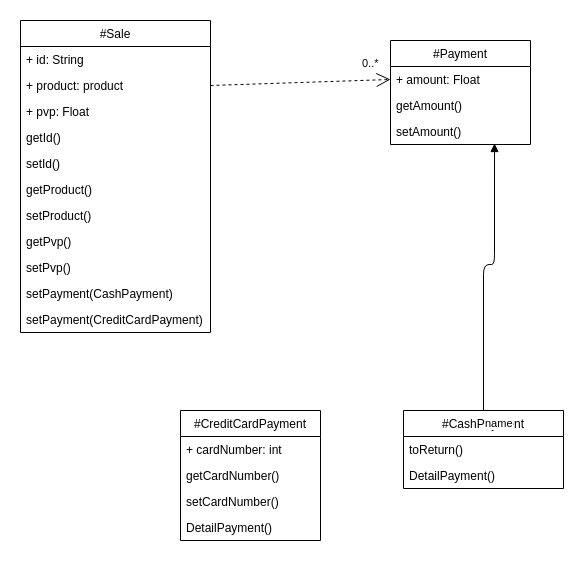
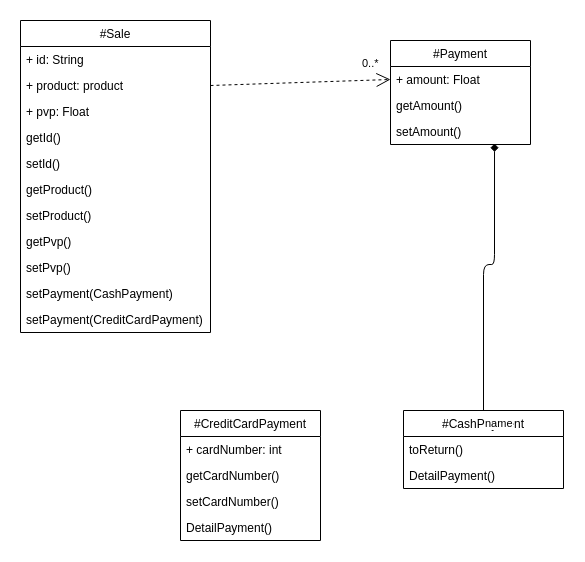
  <mxCell id="0" />
  <mxCell id="1" parent="0" />
  <mxCell id="2" value="#Payment" style="swimlane;fontStyle=0;childLayout=stackLayout;horizontal=1;startSize=26;fillColor=none;horizontalStack=0;resizeParent=1;resizeParentMax=0;resizeLast=0;collapsible=1;marginBottom=0;" parent="1" vertex="1"><mxGeometry x="390" y="40" width="140" height="104" as="geometry" /></mxCell>
  <mxCell id="3" value="+ amount: Float" style="text;strokeColor=none;fillColor=none;align=left;verticalAlign=top;spacingLeft=4;spacingRight=4;overflow=hidden;rotatable=0;points=[[0,0.5],[1,0.5]];portConstraint=eastwest;" parent="2" vertex="1"><mxGeometry y="26" width="140" height="26" as="geometry" /></mxCell>
  <mxCell id="4" value="getAmount()" style="text;strokeColor=none;fillColor=none;align=left;verticalAlign=top;spacingLeft=4;spacingRight=4;overflow=hidden;rotatable=0;points=[[0,0.5],[1,0.5]];portConstraint=eastwest;" vertex="1" parent="2"><mxGeometry y="52" width="140" height="26" as="geometry" /></mxCell>
  <mxCell id="5" value="setAmount()" style="text;strokeColor=none;fillColor=none;align=left;verticalAlign=top;spacingLeft=4;spacingRight=4;overflow=hidden;rotatable=0;points=[[0,0.5],[1,0.5]];portConstraint=eastwest;" vertex="1" parent="2"><mxGeometry y="78" width="140" height="26" as="geometry" /></mxCell>
  <mxCell id="6" value="#Sale" style="swimlane;fontStyle=0;childLayout=stackLayout;horizontal=1;startSize=26;fillColor=none;horizontalStack=0;resizeParent=1;resizeParentMax=0;resizeLast=0;collapsible=1;marginBottom=0;" parent="1" vertex="1"><mxGeometry x="20" y="20" width="190" height="312" as="geometry" /></mxCell>
  <mxCell id="7" value="+ id: String" style="text;strokeColor=none;fillColor=none;align=left;verticalAlign=top;spacingLeft=4;spacingRight=4;overflow=hidden;rotatable=0;points=[[0,0.5],[1,0.5]];portConstraint=eastwest;" vertex="1" parent="6"><mxGeometry y="26" width="190" height="26" as="geometry" /></mxCell>
  <mxCell id="8" value="+ product: product" style="text;strokeColor=none;fillColor=none;align=left;verticalAlign=top;spacingLeft=4;spacingRight=4;overflow=hidden;rotatable=0;points=[[0,0.5],[1,0.5]];portConstraint=eastwest;" parent="6" vertex="1"><mxGeometry y="52" width="190" height="26" as="geometry" /></mxCell>
  <mxCell id="9" value="+ pvp: Float" style="text;strokeColor=none;fillColor=none;align=left;verticalAlign=top;spacingLeft=4;spacingRight=4;overflow=hidden;rotatable=0;points=[[0,0.5],[1,0.5]];portConstraint=eastwest;" vertex="1" parent="6"><mxGeometry y="78" width="190" height="26" as="geometry" /></mxCell>
  <mxCell id="10" value="getId()" style="text;strokeColor=none;fillColor=none;align=left;verticalAlign=top;spacingLeft=4;spacingRight=4;overflow=hidden;rotatable=0;points=[[0,0.5],[1,0.5]];portConstraint=eastwest;" vertex="1" parent="6"><mxGeometry y="104" width="190" height="26" as="geometry" /></mxCell>
  <mxCell id="11" value="setId()" style="text;strokeColor=none;fillColor=none;align=left;verticalAlign=top;spacingLeft=4;spacingRight=4;overflow=hidden;rotatable=0;points=[[0,0.5],[1,0.5]];portConstraint=eastwest;" vertex="1" parent="6"><mxGeometry y="130" width="190" height="26" as="geometry" /></mxCell>
  <mxCell id="12" value="getProduct()" style="text;strokeColor=none;fillColor=none;align=left;verticalAlign=top;spacingLeft=4;spacingRight=4;overflow=hidden;rotatable=0;points=[[0,0.5],[1,0.5]];portConstraint=eastwest;" vertex="1" parent="6"><mxGeometry y="156" width="190" height="26" as="geometry" /></mxCell>
  <mxCell id="13" value="setProduct()" style="text;strokeColor=none;fillColor=none;align=left;verticalAlign=top;spacingLeft=4;spacingRight=4;overflow=hidden;rotatable=0;points=[[0,0.5],[1,0.5]];portConstraint=eastwest;" vertex="1" parent="6"><mxGeometry y="182" width="190" height="26" as="geometry" /></mxCell>
  <mxCell id="14" value="getPvp()" style="text;strokeColor=none;fillColor=none;align=left;verticalAlign=top;spacingLeft=4;spacingRight=4;overflow=hidden;rotatable=0;points=[[0,0.5],[1,0.5]];portConstraint=eastwest;" vertex="1" parent="6"><mxGeometry y="208" width="190" height="26" as="geometry" /></mxCell>
  <mxCell id="15" value="setPvp()" style="text;strokeColor=none;fillColor=none;align=left;verticalAlign=top;spacingLeft=4;spacingRight=4;overflow=hidden;rotatable=0;points=[[0,0.5],[1,0.5]];portConstraint=eastwest;" vertex="1" parent="6"><mxGeometry y="234" width="190" height="26" as="geometry" /></mxCell>
  <mxCell id="16" value="setPayment(CashPayment)" style="text;strokeColor=none;fillColor=none;align=left;verticalAlign=top;spacingLeft=4;spacingRight=4;overflow=hidden;rotatable=0;points=[[0,0.5],[1,0.5]];portConstraint=eastwest;" vertex="1" parent="6"><mxGeometry y="260" width="190" height="26" as="geometry" /></mxCell>
  <mxCell id="17" value="setPayment(CreditCardPayment)" style="text;strokeColor=none;fillColor=none;align=left;verticalAlign=top;spacingLeft=4;spacingRight=4;overflow=hidden;rotatable=0;points=[[0,0.5],[1,0.5]];portConstraint=eastwest;" vertex="1" parent="6"><mxGeometry y="286" width="190" height="26" as="geometry" /></mxCell>
  <mxCell id="18" value="#CreditCardPayment" style="swimlane;fontStyle=0;childLayout=stackLayout;horizontal=1;startSize=26;fillColor=none;horizontalStack=0;resizeParent=1;resizeParentMax=0;resizeLast=0;collapsible=1;marginBottom=0;" parent="1" vertex="1"><mxGeometry x="180" y="410" width="140" height="130" as="geometry" /></mxCell>
  <mxCell id="19" value="+ cardNumber: int" style="text;strokeColor=none;fillColor=none;align=left;verticalAlign=top;spacingLeft=4;spacingRight=4;overflow=hidden;rotatable=0;points=[[0,0.5],[1,0.5]];portConstraint=eastwest;" parent="18" vertex="1"><mxGeometry y="26" width="140" height="26" as="geometry" /></mxCell>
  <mxCell id="20" value="getCardNumber()" style="text;strokeColor=none;fillColor=none;align=left;verticalAlign=top;spacingLeft=4;spacingRight=4;overflow=hidden;rotatable=0;points=[[0,0.5],[1,0.5]];portConstraint=eastwest;" parent="18" vertex="1"><mxGeometry y="52" width="140" height="26" as="geometry" /></mxCell>
  <mxCell id="21" value="setCardNumber()" style="text;strokeColor=none;fillColor=none;align=left;verticalAlign=top;spacingLeft=4;spacingRight=4;overflow=hidden;rotatable=0;points=[[0,0.5],[1,0.5]];portConstraint=eastwest;" vertex="1" parent="18"><mxGeometry y="78" width="140" height="26" as="geometry" /></mxCell>
  <mxCell id="22" value="DetailPayment()" style="text;strokeColor=none;fillColor=none;align=left;verticalAlign=top;spacingLeft=4;spacingRight=4;overflow=hidden;rotatable=0;points=[[0,0.5],[1,0.5]];portConstraint=eastwest;" vertex="1" parent="18"><mxGeometry y="104" width="140" height="26" as="geometry" /></mxCell>
  <mxCell id="23" value="#CashPayment" style="swimlane;fontStyle=0;childLayout=stackLayout;horizontal=1;startSize=26;fillColor=none;horizontalStack=0;resizeParent=1;resizeParentMax=0;resizeLast=0;collapsible=1;marginBottom=0;" parent="1" vertex="1"><mxGeometry x="403" y="410" width="160" height="78" as="geometry" /></mxCell>
  <mxCell id="24" value="toReturn()" style="text;strokeColor=none;fillColor=none;align=left;verticalAlign=top;spacingLeft=4;spacingRight=4;overflow=hidden;rotatable=0;points=[[0,0.5],[1,0.5]];portConstraint=eastwest;" parent="23" vertex="1"><mxGeometry y="26" width="160" height="26" as="geometry" /></mxCell>
  <mxCell id="25" value="DetailPayment()" style="text;strokeColor=none;fillColor=none;align=left;verticalAlign=top;spacingLeft=4;spacingRight=4;overflow=hidden;rotatable=0;points=[[0,0.5],[1,0.5]];portConstraint=eastwest;" parent="23" vertex="1"><mxGeometry y="52" width="160" height="26" as="geometry" /></mxCell>
- <mxCell id="26" value="name" style="endArrow=block;endFill=1;html=1;edgeStyle=orthogonalEdgeStyle;align=left;verticalAlign=top;exitX=0.5;exitY=0;exitDx=0;exitDy=0;entryX=0.743;entryY=0.962;entryDx=0;entryDy=0;entryPerimeter=0;" parent="1" source="23" target="5" edge="1"><mxGeometry x="-1" relative="1" as="geometry"><mxPoint x="290" y="290" as="sourcePoint" /><mxPoint x="450" y="290" as="targetPoint" /><Array as="points"><mxPoint x="483" y="264" /><mxPoint x="494" y="264" /></Array></mxGeometry></mxCell>
+ <mxCell id="26" value="name" style="endArrow=diamond;endFill=1;html=1;edgeStyle=orthogonalEdgeStyle;align=left;verticalAlign=top;exitX=0.5;exitY=0;exitDx=0;exitDy=0;entryX=0.743;entryY=0.962;entryDx=0;entryDy=0;entryPerimeter=0;" parent="1" source="23" target="5" edge="1"><mxGeometry x="-1" relative="1" as="geometry"><mxPoint x="290" y="290" as="sourcePoint" /><mxPoint x="450" y="290" as="targetPoint" /><Array as="points"><mxPoint x="483" y="264" /><mxPoint x="494" y="264" /></Array></mxGeometry></mxCell>
  <mxCell id="27" value="" style="endArrow=open;endFill=1;endSize=12;html=1;exitX=1;exitY=0.5;exitDx=0;exitDy=0;entryX=0;entryY=0.5;entryDx=0;entryDy=0;dashed=1;" parent="1" source="8" target="3" edge="1"><mxGeometry width="160" relative="1" as="geometry"><mxPoint x="250" y="120" as="sourcePoint" /><mxPoint x="410" y="120" as="targetPoint" /></mxGeometry></mxCell>
  <mxCell id="28" value="0..*" style="edgeLabel;resizable=0;html=1;align=left;verticalAlign=top;" parent="1" connectable="0" vertex="1"><mxGeometry x="360" y="50" as="geometry" /></mxCell>
